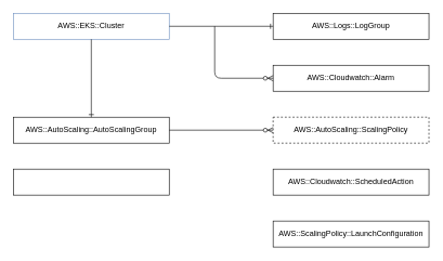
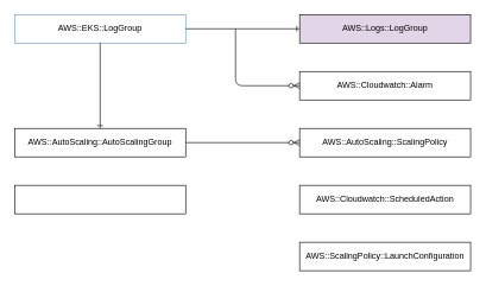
  <mxCell id="0" />
  <mxCell id="1" parent="0" />
- <mxCell id="2" value="AWS::EKS::Cluster" style="rounded=0;whiteSpace=wrap;html=1;fillColor=none;strokeColor=#6c8ebf;" parent="1" vertex="1"><mxGeometry x="20" y="20" width="240" height="40" as="geometry" /></mxCell>
+ <mxCell id="2" value="AWS::EKS::LogGroup" style="rounded=0;whiteSpace=wrap;html=1;fillColor=none;strokeColor=#6c8ebf;" parent="1" vertex="1"><mxGeometry x="20" y="20" width="240" height="40" as="geometry" /></mxCell>
  <mxCell id="3" value="AWS::AutoScaling::AutoScalingGroup" style="rounded=0;whiteSpace=wrap;html=1;" parent="1" vertex="1"><mxGeometry x="20" y="180" width="240" height="40" as="geometry" /></mxCell>
  <mxCell id="4" value="AWS::ScalingPolicy::LaunchConfiguration" style="rounded=0;whiteSpace=wrap;html=1;" parent="1" vertex="1"><mxGeometry x="420" y="340" width="240" height="40" as="geometry" /></mxCell>
  <mxCell id="5" value="" style="rounded=0;whiteSpace=wrap;html=1;" parent="1" vertex="1"><mxGeometry x="20" y="260" width="240" height="40" as="geometry" /></mxCell>
  <mxCell id="6" value="AWS::Cloudwatch::ScheduledAction" style="rounded=0;whiteSpace=wrap;html=1;" parent="1" vertex="1"><mxGeometry x="420" y="260" width="240" height="40" as="geometry" /></mxCell>
- <mxCell id="7" value="AWS::AutoScaling::ScalingPolicy" style="rounded=0;whiteSpace=wrap;html=1;dashed=1;" parent="1" vertex="1"><mxGeometry x="420" y="180" width="240" height="40" as="geometry" /></mxCell>
+ <mxCell id="7" value="AWS::AutoScaling::ScalingPolicy" style="rounded=0;whiteSpace=wrap;html=1;" parent="1" vertex="1"><mxGeometry x="420" y="180" width="240" height="40" as="geometry" /></mxCell>
  <mxCell id="8" value="AWS::Cloudwatch::Alarm" style="rounded=0;whiteSpace=wrap;html=1;" parent="1" vertex="1"><mxGeometry x="420" y="100" width="240" height="40" as="geometry" /></mxCell>
- <mxCell id="9" value="AWS::Logs::LogGroup" style="rounded=0;whiteSpace=wrap;html=1;" parent="1" vertex="1"><mxGeometry x="420" y="20" width="240" height="40" as="geometry" /></mxCell>
+ <mxCell id="9" value="AWS::Logs::LogGroup" style="rounded=0;whiteSpace=wrap;html=1;fillColor=#e1d5e7;" parent="1" vertex="1"><mxGeometry x="420" y="20" width="240" height="40" as="geometry" /></mxCell>
  <mxCell id="10" value="" style="fontSize=12;html=1;endArrow=ERone;endFill=1;exitX=0.5;exitY=1;exitDx=0;exitDy=0;entryX=0.5;entryY=0;entryDx=0;entryDy=0;" edge="1" parent="1" source="2" target="3"><mxGeometry width="100" height="100" relative="1" as="geometry"><mxPoint x="130" y="170" as="sourcePoint" /><mxPoint x="230" y="70" as="targetPoint" /></mxGeometry></mxCell>
  <mxCell id="11" value="" style="fontSize=12;html=1;endArrow=ERone;endFill=1;exitX=1;exitY=0.5;exitDx=0;exitDy=0;entryX=0;entryY=0.5;entryDx=0;entryDy=0;" edge="1" parent="1" source="2" target="9"><mxGeometry width="100" height="100" relative="1" as="geometry"><mxPoint x="150" y="70" as="sourcePoint" /><mxPoint x="150" y="190" as="targetPoint" /></mxGeometry></mxCell>
  <mxCell id="12" value="" style="fontSize=12;html=1;endArrow=ERzeroToMany;endFill=1;entryX=0;entryY=0.5;entryDx=0;entryDy=0;edgeStyle=orthogonalEdgeStyle;" edge="1" parent="1" target="8"><mxGeometry width="100" height="100" relative="1" as="geometry"><mxPoint x="330" y="40" as="sourcePoint" /><mxPoint x="410" y="100" as="targetPoint" /><Array as="points"><mxPoint x="330" y="120" /></Array></mxGeometry></mxCell>
  <mxCell id="13" value="" style="fontSize=12;html=1;endArrow=ERzeroToMany;endFill=1;entryX=0;entryY=0.5;entryDx=0;entryDy=0;exitX=1;exitY=0.5;exitDx=0;exitDy=0;" edge="1" parent="1" source="3" target="7"><mxGeometry width="100" height="100" relative="1" as="geometry"><mxPoint x="550" y="150" as="sourcePoint" /><mxPoint x="550" y="190" as="targetPoint" /></mxGeometry></mxCell>
